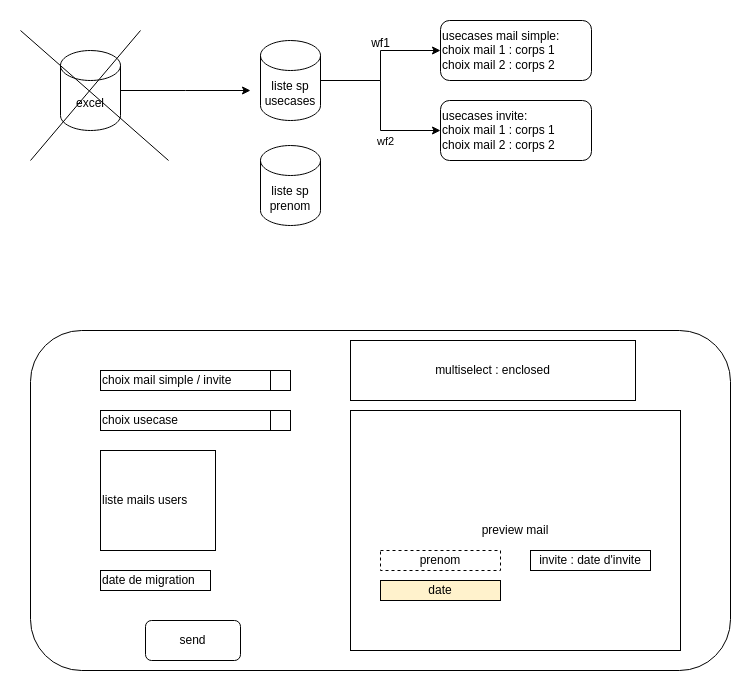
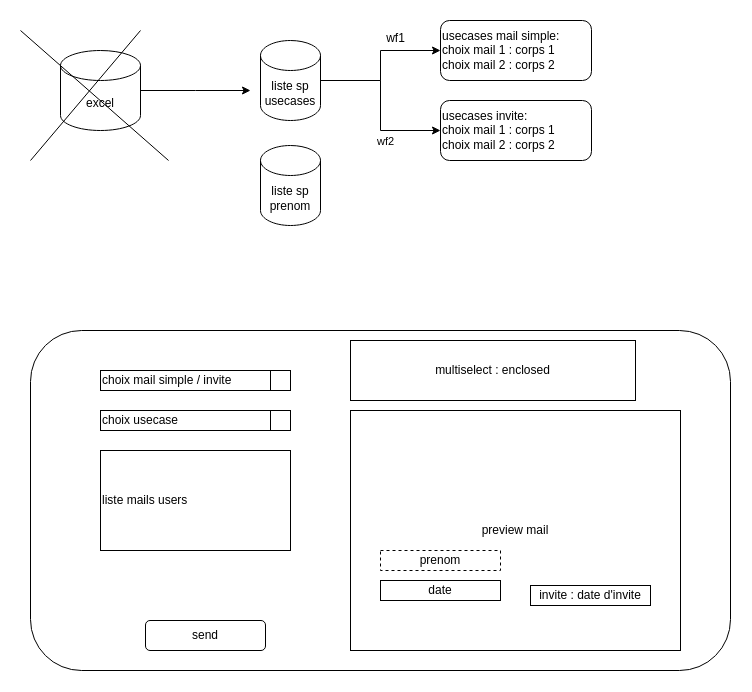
  <mxCell id="0" />
  <mxCell id="1" parent="0" />
  <mxCell id="2" value="" style="rounded=1;whiteSpace=wrap;html=1;" vertex="1" parent="1"><mxGeometry x="30" y="330" width="700" height="340" as="geometry" /></mxCell>
  <mxCell id="3" style="edgeStyle=orthogonalEdgeStyle;rounded=0;orthogonalLoop=1;jettySize=auto;html=1;" edge="1" parent="1" source="4"><mxGeometry relative="1" as="geometry"><mxPoint x="250" y="90" as="targetPoint" /></mxGeometry></mxCell>
- <mxCell id="4" value="excel" style="shape=cylinder3;whiteSpace=wrap;html=1;boundedLbl=1;backgroundOutline=1;size=15;" vertex="1" parent="1"><mxGeometry x="60" y="50" width="60" height="80" as="geometry" /></mxCell>
+ <mxCell id="4" value="excel" style="shape=cylinder3;whiteSpace=wrap;html=1;boundedLbl=1;backgroundOutline=1;size=15;" vertex="1" parent="1"><mxGeometry x="60" y="50" width="80" height="80" as="geometry" /></mxCell>
  <mxCell id="5" style="edgeStyle=orthogonalEdgeStyle;rounded=0;orthogonalLoop=1;jettySize=auto;html=1;entryX=0;entryY=0.5;entryDx=0;entryDy=0;" edge="1" parent="1" source="8" target="9"><mxGeometry relative="1" as="geometry" /></mxCell>
  <mxCell id="6" style="edgeStyle=orthogonalEdgeStyle;rounded=0;orthogonalLoop=1;jettySize=auto;html=1;exitX=1;exitY=0.5;exitDx=0;exitDy=0;exitPerimeter=0;entryX=0;entryY=0.5;entryDx=0;entryDy=0;" edge="1" parent="1" source="8" target="10"><mxGeometry relative="1" as="geometry" /></mxCell>
  <mxCell id="7" value="wf2" style="edgeLabel;html=1;align=center;verticalAlign=middle;resizable=0;points=[];" vertex="1" connectable="0" parent="6"><mxGeometry x="0.377" y="-4" relative="1" as="geometry"><mxPoint x="-3" y="6" as="offset" /></mxGeometry></mxCell>
  <mxCell id="8" value="liste sp&lt;div&gt;usecases&lt;/div&gt;" style="shape=cylinder3;whiteSpace=wrap;html=1;boundedLbl=1;backgroundOutline=1;size=15;" vertex="1" parent="1"><mxGeometry x="260" y="40" width="60" height="80" as="geometry" /></mxCell>
  <mxCell id="9" value="usecases mail simple:&lt;div&gt;choix mail 1 : corps 1&lt;/div&gt;&lt;div&gt;choix mail 2 : corps 2&lt;/div&gt;" style="rounded=1;whiteSpace=wrap;html=1;align=left;" vertex="1" parent="1"><mxGeometry x="440" y="20" width="151" height="60" as="geometry" /></mxCell>
  <mxCell id="10" value="usecases invite:&lt;div&gt;choix mail 1 : corps 1&lt;/div&gt;&lt;div&gt;choix mail 2 : corps 2&lt;/div&gt;" style="rounded=1;whiteSpace=wrap;html=1;align=left;" vertex="1" parent="1"><mxGeometry x="440" y="100" width="151" height="60" as="geometry" /></mxCell>
  <mxCell id="11" value="choix mail simple / invite" style="rounded=0;whiteSpace=wrap;html=1;align=left;" vertex="1" parent="1"><mxGeometry x="100" y="370" width="190" height="20" as="geometry" /></mxCell>
  <mxCell id="12" value="" style="rounded=0;whiteSpace=wrap;html=1;" vertex="1" parent="1"><mxGeometry x="270" y="370" width="20" height="20" as="geometry" /></mxCell>
  <mxCell id="13" value="choix usecase" style="rounded=0;whiteSpace=wrap;html=1;align=left;" vertex="1" parent="1"><mxGeometry x="100" y="410" width="190" height="20" as="geometry" /></mxCell>
  <mxCell id="14" value="" style="rounded=0;whiteSpace=wrap;html=1;" vertex="1" parent="1"><mxGeometry x="270" y="410" width="20" height="20" as="geometry" /></mxCell>
  <mxCell id="15" value="preview mail" style="rounded=0;whiteSpace=wrap;html=1;" vertex="1" parent="1"><mxGeometry x="350" y="410" width="330" height="240" as="geometry" /></mxCell>
- <mxCell id="16" value="wf1" style="text;html=1;align=center;verticalAlign=middle;resizable=0;points=[];autosize=1;strokeColor=none;fillColor=none;" vertex="1" parent="1"><mxGeometry x="360" y="28" width="40" height="30" as="geometry" /></mxCell>
- <mxCell id="17" value="send" style="rounded=1;whiteSpace=wrap;html=1;" vertex="1" parent="1"><mxGeometry x="145" y="620" width="95" height="40" as="geometry" /></mxCell>
- <mxCell id="18" value="liste mails users" style="rounded=0;whiteSpace=wrap;html=1;align=left;" vertex="1" parent="1"><mxGeometry x="100" y="450" width="115" height="100" as="geometry" /></mxCell>
+ <mxCell id="16" value="wf1" style="text;html=1;align=center;verticalAlign=middle;resizable=0;points=[];autosize=1;strokeColor=none;fillColor=none;" vertex="1" parent="1"><mxGeometry x="375" y="23" width="40" height="30" as="geometry" /></mxCell>
+ <mxCell id="17" value="send" style="rounded=1;whiteSpace=wrap;html=1;" vertex="1" parent="1"><mxGeometry x="145" y="620" width="120" height="30" as="geometry" /></mxCell>
+ <mxCell id="18" value="liste mails users" style="rounded=0;whiteSpace=wrap;html=1;align=left;" vertex="1" parent="1"><mxGeometry x="100" y="450" width="190" height="100" as="geometry" /></mxCell>
  <mxCell id="19" value="" style="endArrow=none;html=1;rounded=0;" edge="1" parent="1"><mxGeometry width="50" height="50" relative="1" as="geometry"><mxPoint x="30" y="160" as="sourcePoint" /><mxPoint x="140" y="30" as="targetPoint" /></mxGeometry></mxCell>
  <mxCell id="20" value="" style="endArrow=none;html=1;rounded=0;" edge="1" parent="1"><mxGeometry width="50" height="50" relative="1" as="geometry"><mxPoint x="20" y="30" as="sourcePoint" /><mxPoint x="168.056" y="160" as="targetPoint" /></mxGeometry></mxCell>
- <mxCell id="21" value="date de migration" style="rounded=0;whiteSpace=wrap;html=1;align=left;" vertex="1" parent="1"><mxGeometry x="100" y="570" width="110" height="20" as="geometry" /></mxCell>
  <mxCell id="22" value="liste sp&lt;div&gt;prenom&lt;/div&gt;" style="shape=cylinder3;whiteSpace=wrap;html=1;boundedLbl=1;backgroundOutline=1;size=15;" vertex="1" parent="1"><mxGeometry x="260" y="145" width="60" height="80" as="geometry" /></mxCell>
  <mxCell id="23" value="prenom" style="rounded=0;whiteSpace=wrap;html=1;dashed=1;" vertex="1" parent="1"><mxGeometry x="380" y="550" width="120" height="20" as="geometry" /></mxCell>
- <mxCell id="24" value="date" style="rounded=0;whiteSpace=wrap;html=1;fillColor=#fff2cc;" vertex="1" parent="1"><mxGeometry x="380" y="580" width="120" height="20" as="geometry" /></mxCell>
- <mxCell id="25" value="invite : date d'invite" style="rounded=0;whiteSpace=wrap;html=1;" vertex="1" parent="1"><mxGeometry x="530" y="550" width="120" height="20" as="geometry" /></mxCell>
+ <mxCell id="24" value="date" style="rounded=0;whiteSpace=wrap;html=1;" vertex="1" parent="1"><mxGeometry x="380" y="580" width="120" height="20" as="geometry" /></mxCell>
+ <mxCell id="25" value="invite : date d'invite" style="rounded=0;whiteSpace=wrap;html=1;" vertex="1" parent="1"><mxGeometry x="530" y="585" width="120" height="20" as="geometry" /></mxCell>
  <mxCell id="26" value="multiselect : enclosed" style="rounded=0;whiteSpace=wrap;html=1;" vertex="1" parent="1"><mxGeometry x="350" y="340" width="285" height="60" as="geometry" /></mxCell>
